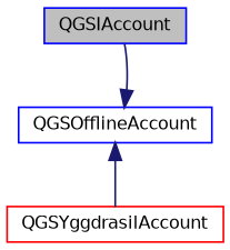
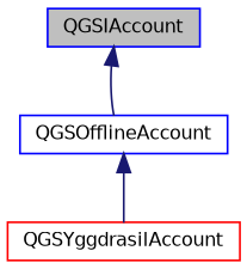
  digraph {
    node [color=blue fillcolor=white fontname=Helvetica fontsize=10 shape=record style=filled]
    edge [color=midnightblue dir=back fontname=Helvetica fontsize=10 labelfontname=Helvetica labelfontsize=10 style=solid]
    n1 [fillcolor=grey75 fontcolor=black height=0.2 label=QGSIAccount width=0.4]
    n2 [height=0.2 label=QGSOfflineAccount width=0.4]
    n3 [color=red height=0.2 label=QGSYggdrasilAccount width=0.4]
-   n2 -> n1
+   n1 -> n2
    n2 -> n3
  }
